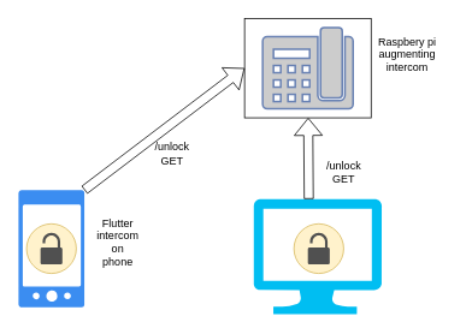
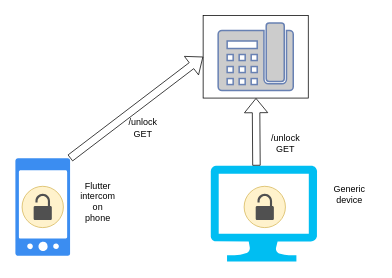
  <mxCell id="0" />
  <mxCell id="1" parent="0" />
  <mxCell id="2" value="" style="ellipse;whiteSpace=wrap;html=1;aspect=fixed;fillColor=#fff2cc;strokeColor=#d6b656;" parent="1" vertex="1"><mxGeometry x="324.59" y="247.5" width="55" height="55" as="geometry" /></mxCell>
  <mxCell id="3" value="" style="ellipse;whiteSpace=wrap;html=1;aspect=fixed;fillColor=#fff2cc;strokeColor=#d6b656;" parent="1" vertex="1"><mxGeometry x="28.9" y="247.5" width="55" height="55" as="geometry" /></mxCell>
  <mxCell id="4" value="" style="fontColor=#0066CC;verticalAlign=top;verticalLabelPosition=bottom;labelPosition=center;align=center;html=1;outlineConnect=0;fillColor=#CCCCCC;strokeColor=#6881B3;gradientColor=none;gradientDirection=north;strokeWidth=2;shape=mxgraph.networks.phone_2;" parent="1" vertex="1"><mxGeometry x="290" y="30" width="100" height="90" as="geometry" /></mxCell>
  <mxCell id="5" value="" style="html=1;aspect=fixed;strokeColor=none;shadow=0;align=center;verticalAlign=top;fillColor=#3B8DF1;shape=mxgraph.gcp2.phone_android" parent="1" vertex="1"><mxGeometry x="20" y="210" width="72.8" height="130" as="geometry" /></mxCell>
  <mxCell id="6" value="" style="rounded=0;whiteSpace=wrap;html=1;fillColor=none;" parent="1" vertex="1"><mxGeometry x="270" y="20" width="140" height="110" as="geometry" /></mxCell>
  <mxCell id="7" value="" style="shape=flexArrow;endArrow=classic;html=1;entryX=0;entryY=0.5;entryDx=0;entryDy=0;fillColor=#ffffff;" parent="1" target="6" edge="1"><mxGeometry width="50" height="50" relative="1" as="geometry"><mxPoint x="92.8" y="210" as="sourcePoint" /><mxPoint x="142.8" y="160" as="targetPoint" /></mxGeometry></mxCell>
  <mxCell id="8" value="/unlock&lt;br&gt;GET" style="text;html=1;strokeColor=none;fillColor=none;align=center;verticalAlign=middle;whiteSpace=wrap;rounded=0;" parent="1" vertex="1"><mxGeometry x="170" y="160" width="40" height="20" as="geometry" /></mxCell>
  <mxCell id="9" value="" style="pointerEvents=1;shadow=0;dashed=0;html=1;strokeColor=none;fillColor=#505050;labelPosition=center;verticalLabelPosition=bottom;verticalAlign=top;outlineConnect=0;align=center;shape=mxgraph.office.security.lock_unprotected;" parent="1" vertex="1"><mxGeometry x="44.31" y="257.5" width="24.18" height="35" as="geometry" /></mxCell>
  <mxCell id="10" value="" style="verticalLabelPosition=bottom;html=1;verticalAlign=top;align=center;strokeColor=none;fillColor=#00BEF2;shape=mxgraph.azure.computer;pointerEvents=1;" parent="1" vertex="1"><mxGeometry x="280" y="220" width="141.67" height="127.5" as="geometry" /></mxCell>
  <mxCell id="11" value="" style="pointerEvents=1;shadow=0;dashed=0;html=1;strokeColor=none;fillColor=#505050;labelPosition=center;verticalLabelPosition=bottom;verticalAlign=top;outlineConnect=0;align=center;shape=mxgraph.office.security.lock_unprotected;" parent="1" vertex="1"><mxGeometry x="340" y="257.5" width="24.18" height="35" as="geometry" /></mxCell>
  <mxCell id="12" value="" style="shape=flexArrow;endArrow=classic;html=1;fillColor=#ffffff;" parent="1" target="6" edge="1"><mxGeometry width="50" height="50" relative="1" as="geometry"><mxPoint x="341" y="220" as="sourcePoint" /><mxPoint x="390" y="170" as="targetPoint" /></mxGeometry></mxCell>
  <mxCell id="13" value="/unlock&lt;br&gt;GET" style="text;html=1;strokeColor=none;fillColor=none;align=center;verticalAlign=middle;whiteSpace=wrap;rounded=0;" parent="1" vertex="1"><mxGeometry x="360" y="180" width="40" height="20" as="geometry" /></mxCell>
  <mxCell id="14" value="Flutter&lt;br&gt;intercom&lt;br&gt;on phone" style="text;html=1;strokeColor=none;fillColor=none;align=center;verticalAlign=middle;whiteSpace=wrap;rounded=0;" parent="1" vertex="1"><mxGeometry x="110" y="257.5" width="40" height="20" as="geometry" /></mxCell>
- <mxCell id="16" value="Raspbery pi augmenting&lt;br&gt;intercom" style="text;html=1;strokeColor=none;fillColor=none;align=center;verticalAlign=middle;whiteSpace=wrap;rounded=0;" parent="1" vertex="1"><mxGeometry x="410" y="50" width="80" height="20" as="geometry" /></mxCell>
+ <mxCell id="15" value="Generic device" style="text;html=1;strokeColor=none;fillColor=none;align=center;verticalAlign=middle;whiteSpace=wrap;rounded=0;" parent="1" vertex="1"><mxGeometry x="430" y="247.5" width="70" height="20" as="geometry" /></mxCell>
